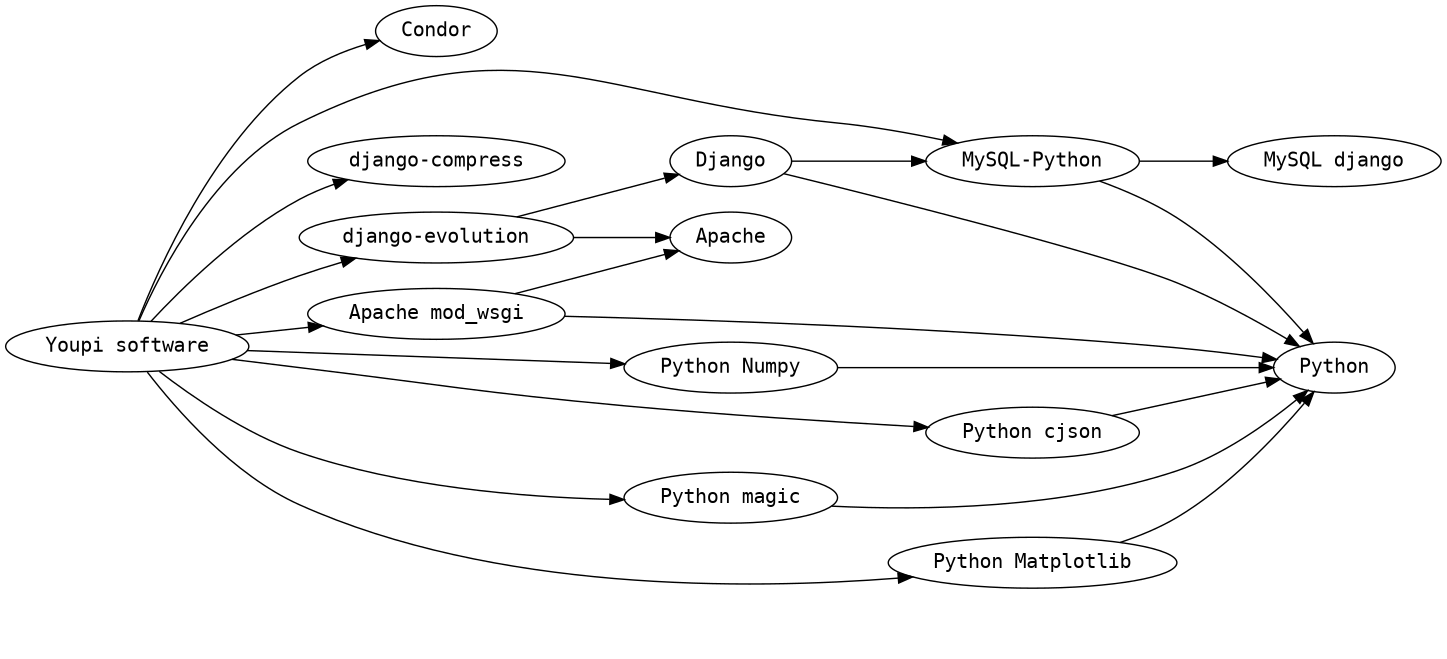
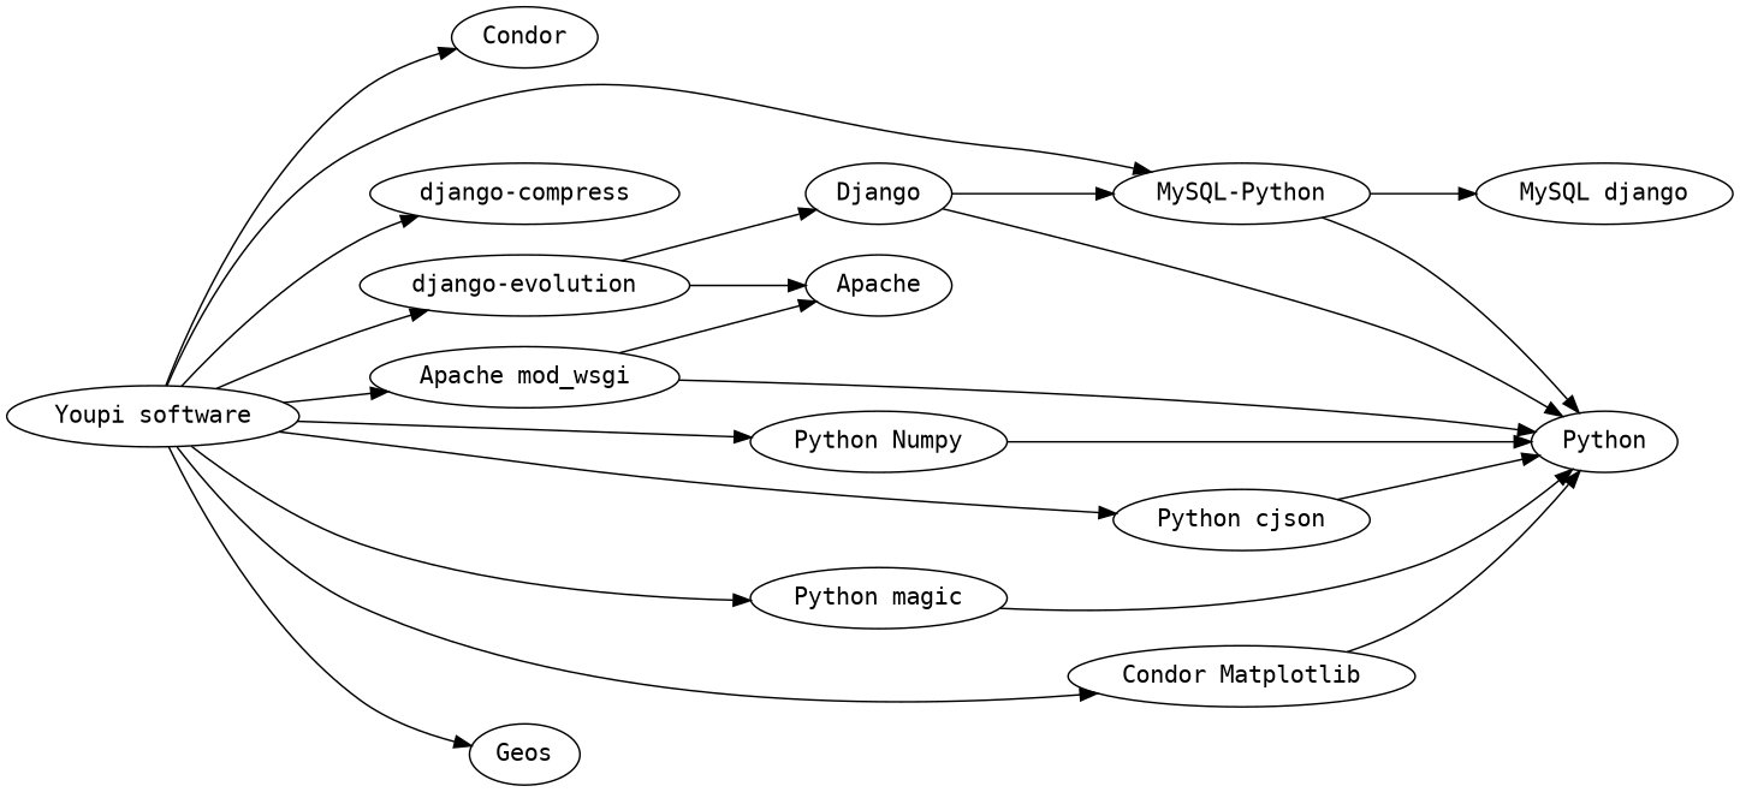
  digraph {
    fontname="DejaVu Sans Mono"
    rankdir=LR
    node [fontname="DejaVu Sans Mono"]
    edge [fontname="DejaVu Sans Mono"]
    n1 [label="Youpi software"]
    n2 [label=Condor]
    n3 [label="django-evolution"]
    n4 [label="django-compress"]
    n5 [label="Apache mod_wsgi"]
    n6 [label="MySQL-Python"]
    n7 [label="Python cjson"]
    n8 [label="Python magic"]
-   n9 [label="Python Matplotlib"]
+   n9 [label="Condor Matplotlib"]
    n10 [label="Python Numpy"]
+   n11 [label=Geos]
    n12 [label=Django]
    n13 [label=Python]
    n14 [label=Apache]
    n15 [label="MySQL django"]
    n1 -> n2
    n1 -> n3
    n1 -> n4
    n1 -> n5
    n1 -> n6
    n1 -> n7
    n1 -> n8
    n1 -> n9
    n1 -> n10
+   n1 -> n11
    n3 -> n12
    n3 -> n14
    n5 -> n13
    n5 -> n14
    n6 -> n13
    n6 -> n15
    n7 -> n13
    n8 -> n13
    n9 -> n13
    n10 -> n13
    n12 -> n6
    n12 -> n13
  }
